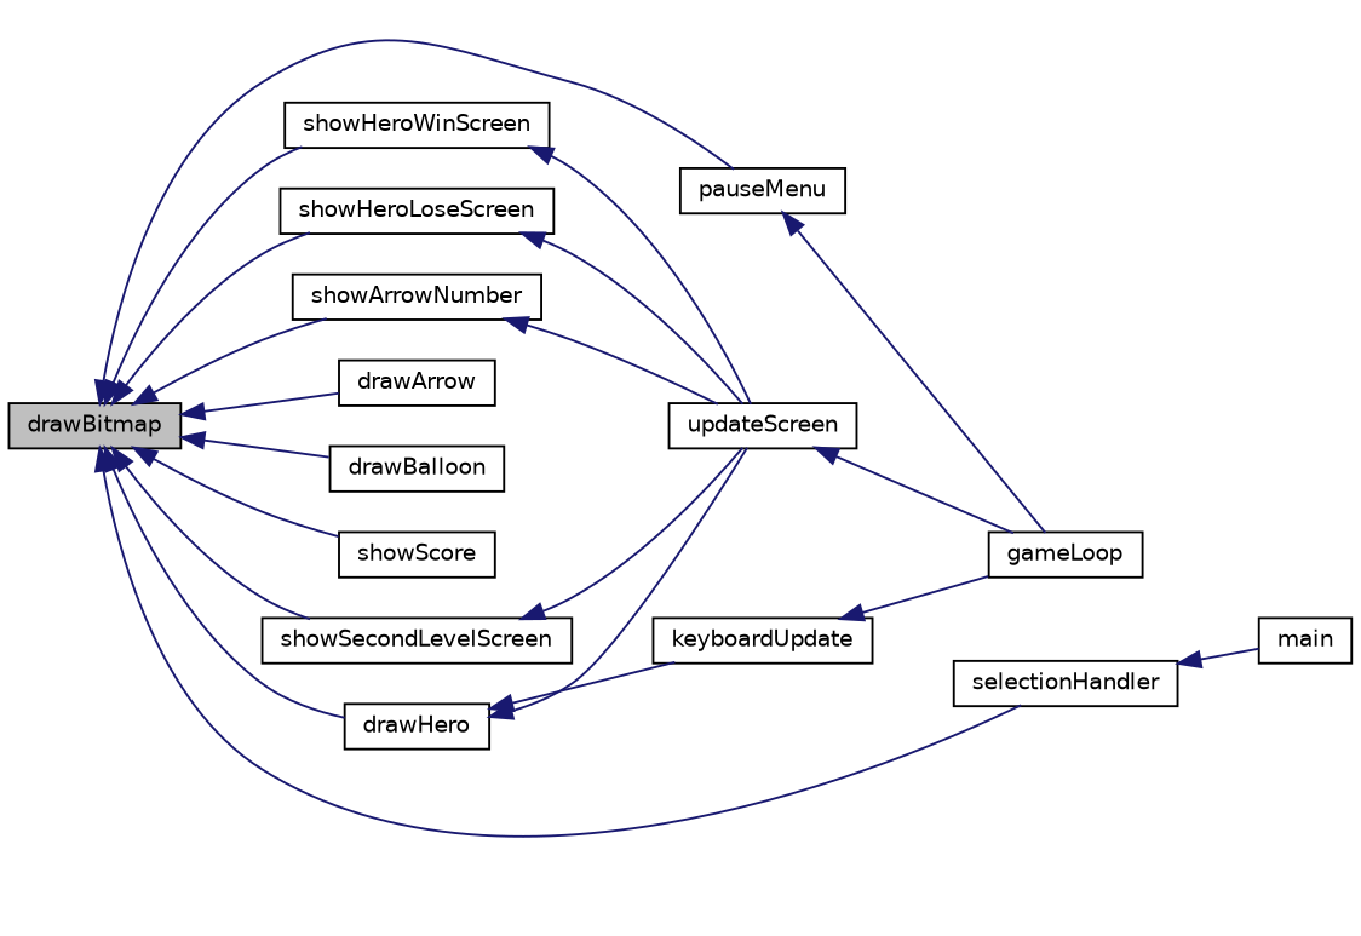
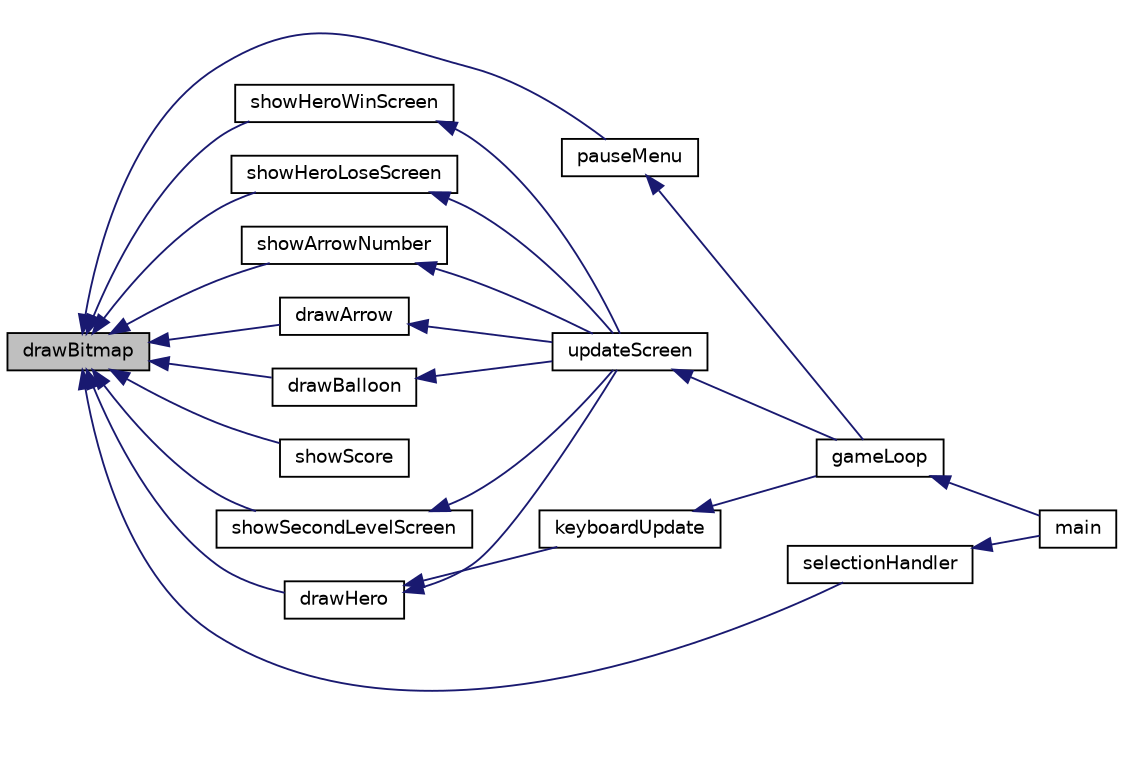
  digraph {
    rankdir=LR
    node [color=black fillcolor=white fontname=Helvetica fontsize=10 shape=record style=filled]
    edge [color=midnightblue dir=back fontname=Helvetica fontsize=10 labelfontname=Helvetica labelfontsize=10 style=solid]
    n1 [fillcolor=grey75 fontcolor=black height=0.2 label=drawBitmap width=0.4]
    n2 [height=0.2 label=drawArrow width=0.4]
    n3 [height=0.2 label=drawBalloon width=0.4]
    n4 [height=0.2 label=showSecondLevelScreen width=0.4]
    n5 [height=0.2 label=showHeroWinScreen width=0.4]
    n6 [height=0.2 label=showHeroLoseScreen width=0.4]
    n7 [height=0.2 label=showArrowNumber width=0.4]
    n8 [height=0.2 label=showScore width=0.4]
    n9 [height=0.2 label=drawHero width=0.4]
    n10 [height=0.2 label=selectionHandler width=0.4]
    n11 [height=0.2 label=pauseMenu width=0.4]
    n12 [height=0.2 label=updateScreen width=0.4]
    n13 [height=0.2 label=keyboardUpdate width=0.4]
    n14 [height=0.2 label=main width=0.4]
    n15 [height=0.2 label=gameLoop width=0.4]
    n1 -> n2
    n1 -> n3
    n1 -> n4
    n1 -> n5
    n1 -> n6
    n1 -> n7
    n1 -> n8
    n1 -> n9
    n1 -> n10
    n1 -> n11
+   n2 -> n12
+   n3 -> n12
    n4 -> n12
    n5 -> n12
    n6 -> n12
    n7 -> n12
    n9 -> n12
    n9 -> n13
    n10 -> n14
    n11 -> n15
    n12 -> n15
    n13 -> n15
+   n15 -> n14
  }
